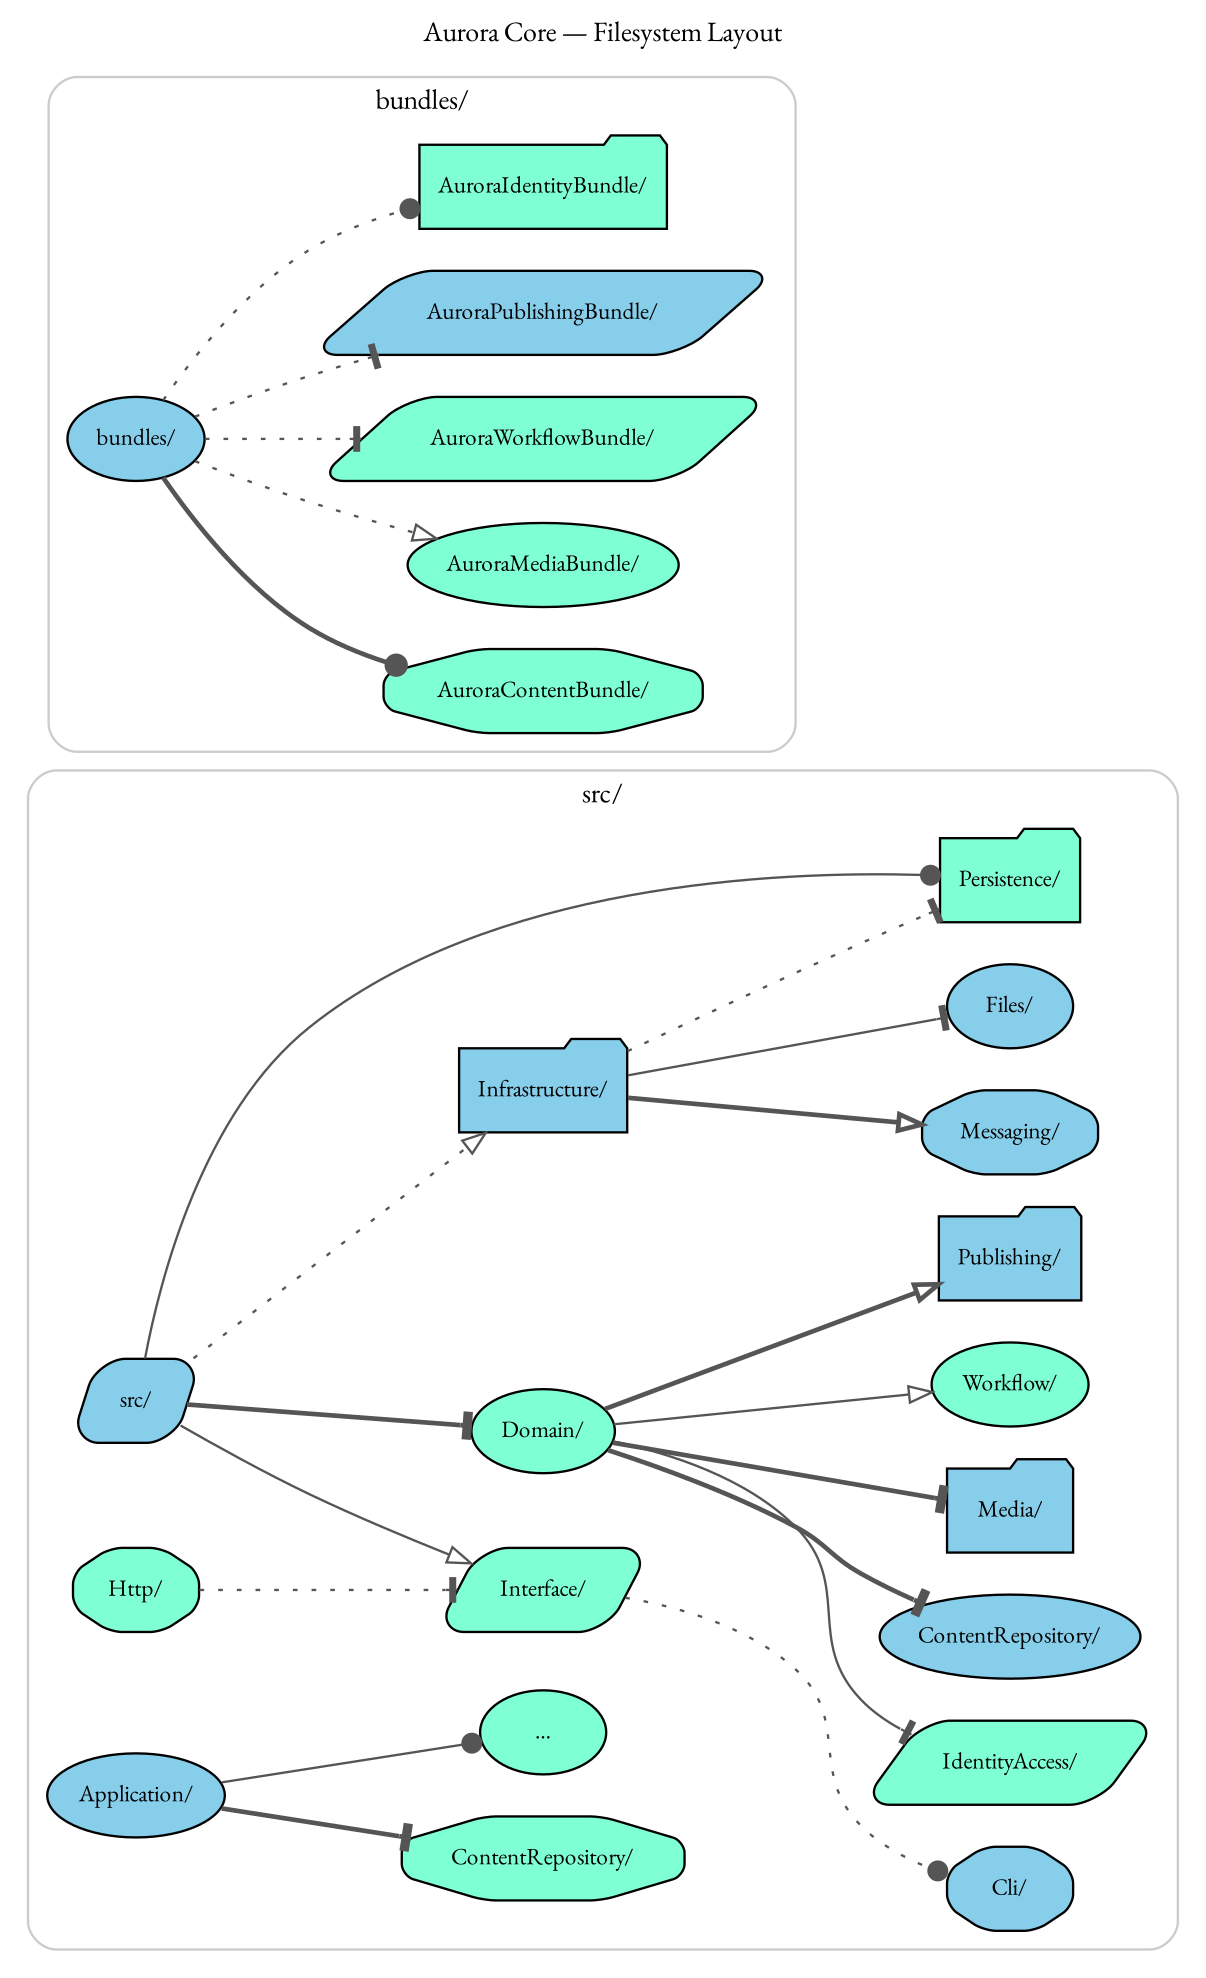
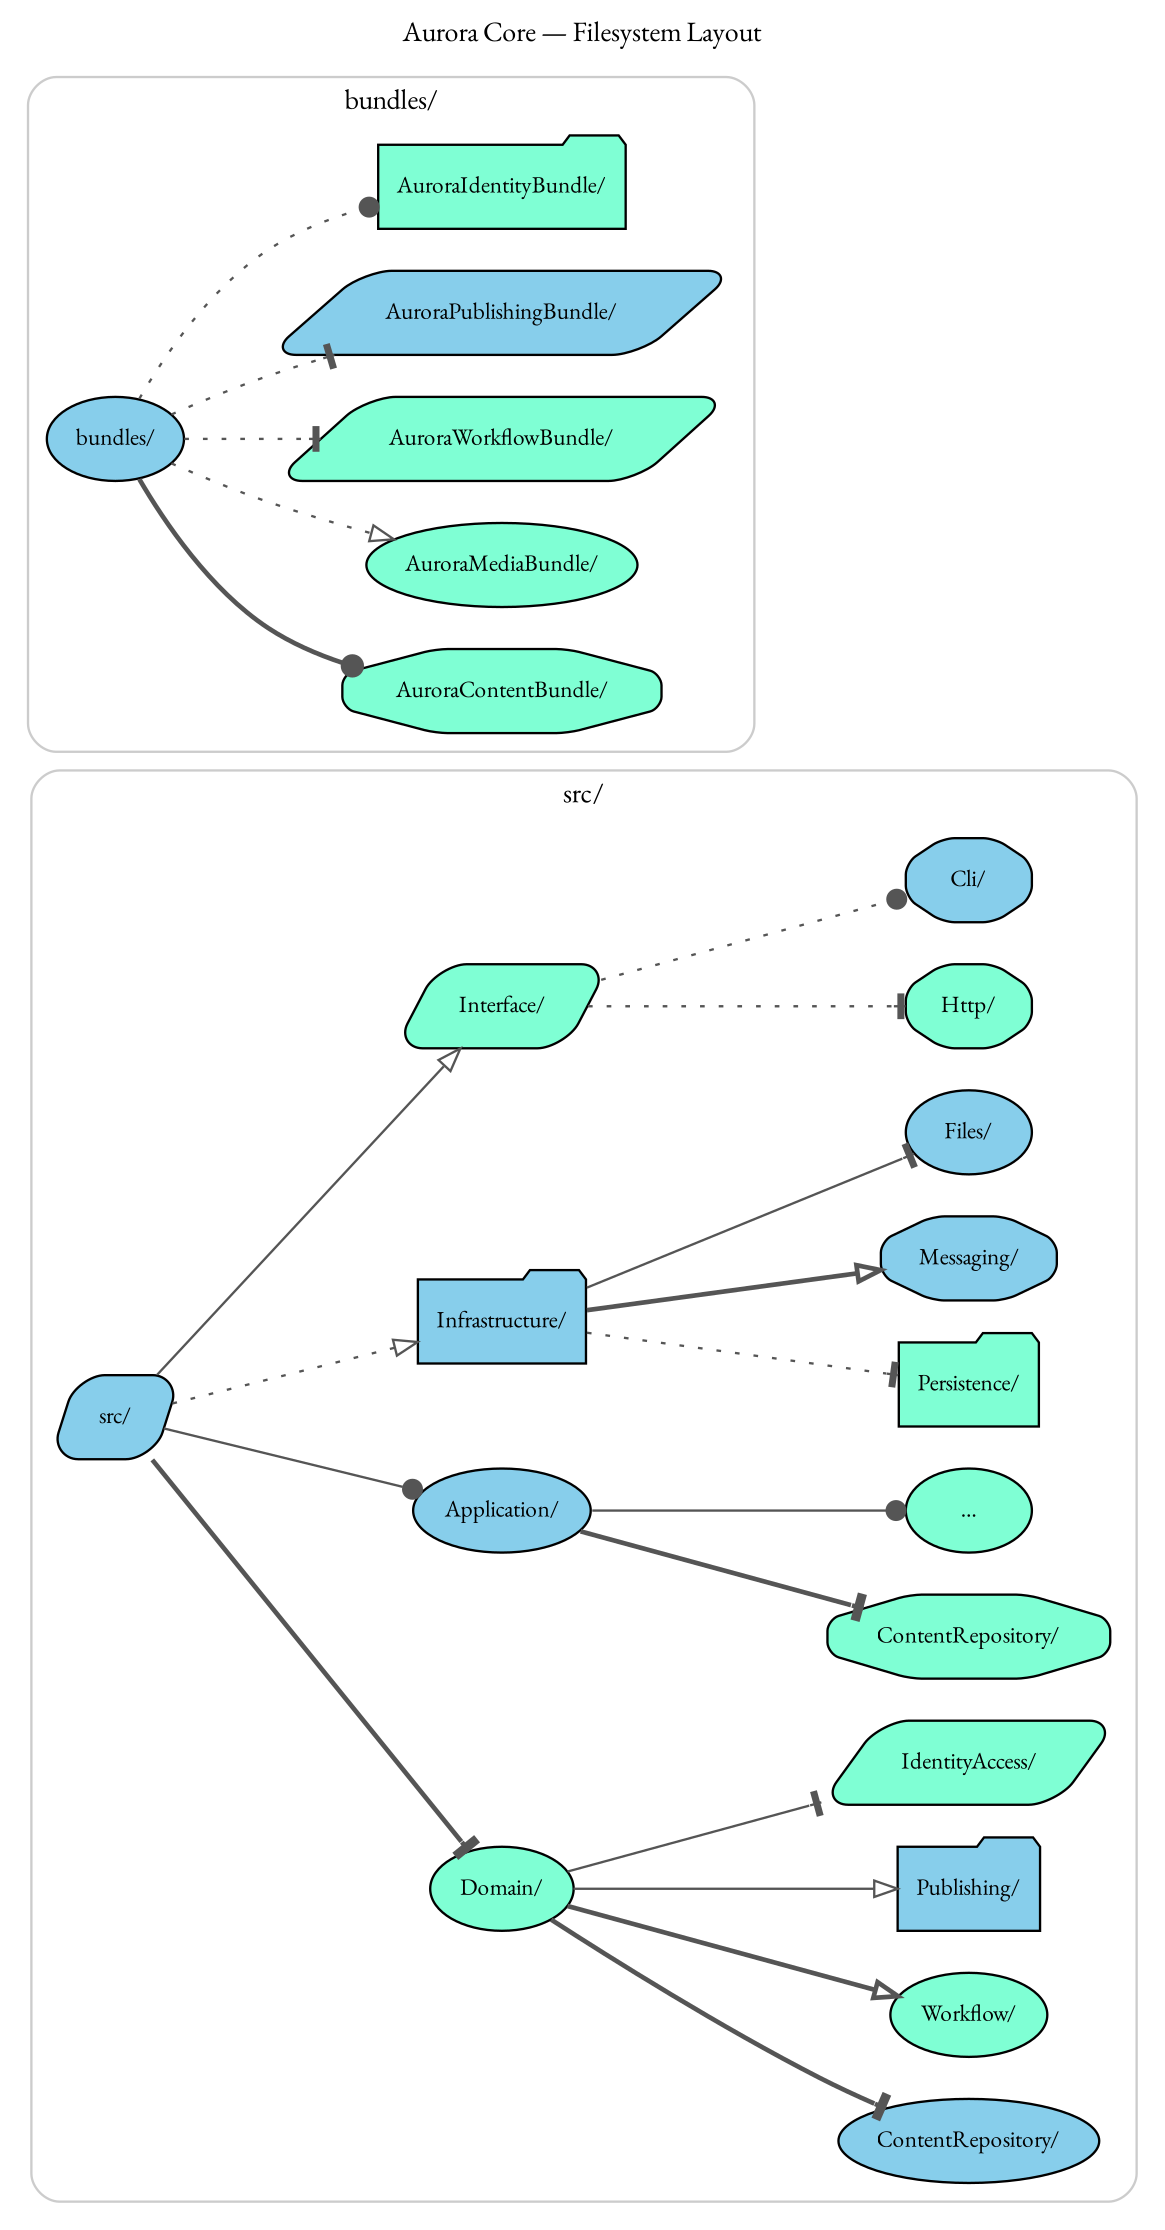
  digraph {
    fontname="EB Garamond"
    fontsize=12
    label="Aurora Core — Filesystem Layout"
    labelloc=t
    rankdir=LR
    node [fillcolor=aquamarine fontname="EB Garamond" fontsize=10 shape=ellipse style="rounded,filled"]
    edge [arrowhead=tee color="#555555" fontname="EB Garamond" fontsize=9 style=dotted]
    n1 [fillcolor=skyblue label="src/" shape=parallelogram]
    n2 [label="Domain/"]
    n3 [fillcolor=skyblue label="Application/"]
    n4 [fillcolor=skyblue label="Infrastructure/" shape=folder]
    n5 [label="Interface/" shape=parallelogram]
    n6 [fillcolor=skyblue label="ContentRepository/"]
-   n7 [fillcolor=skyblue label="Media/" shape=folder]
    n8 [label="Workflow/"]
    n9 [fillcolor=skyblue label="Publishing/" shape=folder]
    n10 [label="IdentityAccess/" shape=parallelogram]
    n11 [label="ContentRepository/" shape=octagon]
    n12 [label="…"]
    n13 [label="Persistence/" shape=folder]
    n14 [fillcolor=skyblue label="Messaging/" shape=octagon]
    n15 [fillcolor=skyblue label="Files/"]
    n16 [label="Http/" shape=octagon]
    n17 [fillcolor=skyblue label="Cli/" shape=octagon]
    n18 [fillcolor=skyblue label="bundles/"]
    n19 [label="AuroraContentBundle/" shape=octagon]
    n20 [label="AuroraMediaBundle/"]
    n21 [label="AuroraWorkflowBundle/" shape=parallelogram]
    n22 [fillcolor=skyblue label="AuroraPublishingBundle/" shape=parallelogram]
    n23 [label="AuroraIdentityBundle/" shape=folder]
    subgraph cluster_1 {
      color="#cccccc"
      label="src/"
      style=rounded
      n1
      n2
      n3
      n4
      n5
      n6
-     n7
      n8
      n9
      n10
      n11
      n12
      n13
      n14
      n15
      n16
      n17
    }
    subgraph cluster_2 {
      color="#cccccc"
      label="bundles/"
      style=rounded
      n18
      n19
      n20
      n21
      n22
      n23
    }
    n1 -> n2 [style=bold]
-   n1 -> n13 [arrowhead=dot style=solid]
+   n1 -> n3 [arrowhead=dot style=solid]
    n1 -> n4 [arrowhead=onormal]
    n1 -> n5 [arrowhead=onormal style=solid]
    n2 -> n6 [style=bold]
-   n2 -> n7 [style=bold]
-   n2 -> n8 [arrowhead=onormal style=solid]
-   n2 -> n9 [arrowhead=onormal style=bold]
+   n2 -> n8 [arrowhead=onormal style=bold]
+   n2 -> n9 [arrowhead=onormal style=solid]
    n2 -> n10 [style=solid]
    n3 -> n11 [style=bold]
    n3 -> n12 [arrowhead=dot style=solid]
    n4 -> n13
    n4 -> n14 [arrowhead=onormal style=bold]
    n4 -> n15 [style=solid]
-   n16 -> n5
+   n5 -> n16
    n5 -> n17 [arrowhead=dot]
    n18 -> n19 [arrowhead=dot style=bold]
    n18 -> n20 [arrowhead=onormal]
    n18 -> n21
    n18 -> n22
    n18 -> n23 [arrowhead=dot]
  }
